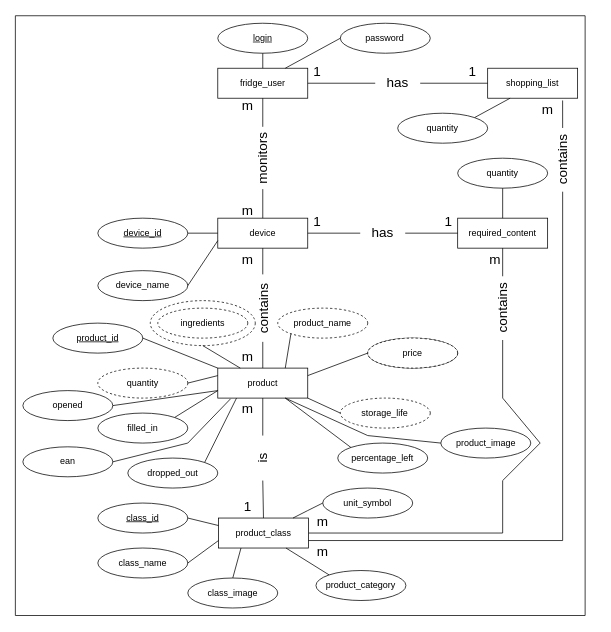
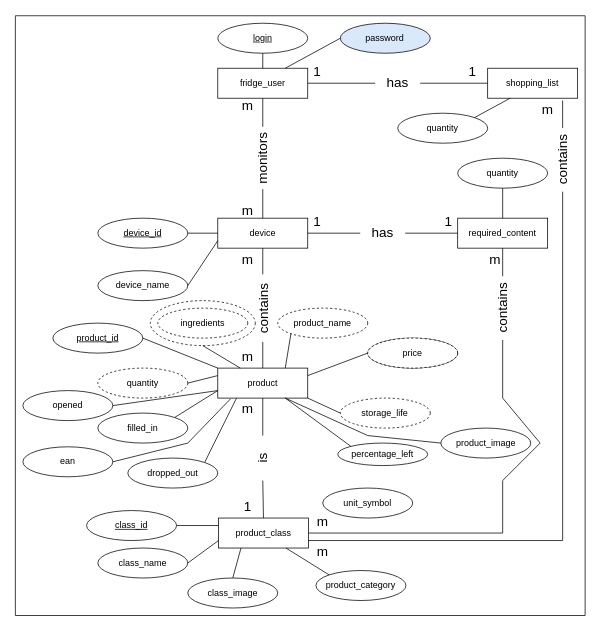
  <mxCell id="0" />
  <mxCell id="1" parent="0" />
  <mxCell id="2" value="" style="swimlane;startSize=0;fontSize=18;fillStyle=solid;gradientColor=none;fillColor=#FFFFFF;glass=0;" parent="1" vertex="1"><mxGeometry x="20" y="20" width="760" height="800" as="geometry" /></mxCell>
  <mxCell id="3" value="" style="ellipse;whiteSpace=wrap;html=1;fontSize=18;dashed=1;" parent="2" vertex="1"><mxGeometry x="180" y="380" width="140" height="60" as="geometry" /></mxCell>
  <mxCell id="4" value="unit_symbol" style="ellipse;whiteSpace=wrap;html=1;" parent="2" vertex="1"><mxGeometry x="410" y="630" width="120" height="40" as="geometry" /></mxCell>
  <mxCell id="5" value="product_category" style="ellipse;whiteSpace=wrap;html=1;" parent="2" vertex="1"><mxGeometry x="400.95" y="740" width="120" height="40" as="geometry" /></mxCell>
  <mxCell id="6" value="m" style="text;html=1;strokeColor=none;fillColor=none;align=center;verticalAlign=middle;whiteSpace=wrap;rounded=0;fontSize=18;" parent="2" vertex="1"><mxGeometry x="610" y="310" width="60" height="30" as="geometry" /></mxCell>
  <mxCell id="7" value="m" style="text;html=1;strokeColor=none;fillColor=none;align=center;verticalAlign=middle;whiteSpace=wrap;rounded=0;fontSize=18;" parent="2" vertex="1"><mxGeometry x="380" y="660" width="60" height="30" as="geometry" /></mxCell>
  <mxCell id="8" value="m" style="text;html=1;strokeColor=none;fillColor=none;align=center;verticalAlign=middle;whiteSpace=wrap;rounded=0;fontSize=18;" parent="2" vertex="1"><mxGeometry x="680" y="110" width="60" height="30" as="geometry" /></mxCell>
  <mxCell id="9" value="m" style="text;html=1;strokeColor=none;fillColor=none;align=center;verticalAlign=middle;whiteSpace=wrap;rounded=0;fontSize=18;" parent="2" vertex="1"><mxGeometry x="380" y="700" width="60" height="30" as="geometry" /></mxCell>
  <mxCell id="10" value="ingredients" style="ellipse;whiteSpace=wrap;html=1;dashed=1;" parent="2" vertex="1"><mxGeometry x="190" y="390" width="120" height="40" as="geometry" /></mxCell>
  <mxCell id="11" value="quantity" style="ellipse;whiteSpace=wrap;html=1;" parent="2" vertex="1"><mxGeometry x="590" y="190" width="120" height="40" as="geometry" /></mxCell>
  <mxCell id="12" value="quantity" style="ellipse;whiteSpace=wrap;html=1;" parent="2" vertex="1"><mxGeometry x="510" y="130" width="120" height="40" as="geometry" /></mxCell>
  <mxCell id="13" value="opened" style="ellipse;whiteSpace=wrap;html=1;" parent="2" vertex="1"><mxGeometry x="10" y="500" width="120" height="40" as="geometry" /></mxCell>
  <mxCell id="14" value="fridge_user" style="rounded=0;whiteSpace=wrap;html=1;" parent="1" vertex="1"><mxGeometry x="290" y="90" width="120" height="40" as="geometry" /></mxCell>
  <mxCell id="15" value="device" style="rounded=0;whiteSpace=wrap;html=1;" parent="1" vertex="1"><mxGeometry x="290" y="290" width="120" height="40" as="geometry" /></mxCell>
  <mxCell id="16" value="product" style="rounded=0;whiteSpace=wrap;html=1;" parent="1" vertex="1"><mxGeometry x="290" y="490" width="120" height="40" as="geometry" /></mxCell>
  <mxCell id="17" value="&lt;u&gt;login&lt;/u&gt;" style="ellipse;whiteSpace=wrap;html=1;" parent="1" vertex="1"><mxGeometry x="290" y="30" width="120" height="40" as="geometry" /></mxCell>
- <mxCell id="18" value="password" style="ellipse;whiteSpace=wrap;html=1;" parent="1" vertex="1"><mxGeometry x="453.45" y="30" width="120" height="40" as="geometry" /></mxCell>
+ <mxCell id="18" value="password" style="ellipse;whiteSpace=wrap;html=1;fillColor=#dae8fc;" parent="1" vertex="1"><mxGeometry x="453.45" y="30" width="120" height="40" as="geometry" /></mxCell>
  <mxCell id="19" value="&lt;u&gt;device_id&lt;/u&gt;" style="ellipse;whiteSpace=wrap;html=1;" parent="1" vertex="1"><mxGeometry x="130" y="290" width="120" height="40" as="geometry" /></mxCell>
  <mxCell id="20" value="device_name" style="ellipse;whiteSpace=wrap;html=1;" parent="1" vertex="1"><mxGeometry x="130" y="360" width="120" height="40" as="geometry" /></mxCell>
  <mxCell id="21" value="monitors" style="text;html=1;strokeColor=none;fillColor=none;align=center;verticalAlign=middle;whiteSpace=wrap;rounded=0;fontSize=18;rotation=-90;" parent="1" vertex="1"><mxGeometry x="308.45" y="194.7" width="83.12" height="30" as="geometry" /></mxCell>
  <mxCell id="22" value="" style="endArrow=none;html=1;rounded=0;fontSize=18;entryX=0.5;entryY=1;entryDx=0;entryDy=0;exitX=1;exitY=0.5;exitDx=0;exitDy=0;" parent="1" source="21" target="14" edge="1"><mxGeometry width="50" height="50" relative="1" as="geometry"><mxPoint x="460" y="380" as="sourcePoint" /><mxPoint x="510" y="330" as="targetPoint" /></mxGeometry></mxCell>
  <mxCell id="23" value="" style="endArrow=none;html=1;rounded=0;fontSize=18;entryX=0;entryY=0.5;entryDx=0;entryDy=0;exitX=0.5;exitY=0;exitDx=0;exitDy=0;" parent="1" source="15" target="21" edge="1"><mxGeometry width="50" height="50" relative="1" as="geometry"><mxPoint x="515" y="370" as="sourcePoint" /><mxPoint x="515" y="325" as="targetPoint" /></mxGeometry></mxCell>
  <mxCell id="24" value="" style="endArrow=none;html=1;rounded=0;fontSize=18;exitX=1;exitY=0.5;exitDx=0;exitDy=0;entryX=0;entryY=0.5;entryDx=0;entryDy=0;" parent="1" source="19" target="15" edge="1"><mxGeometry width="50" height="50" relative="1" as="geometry"><mxPoint x="460" y="380" as="sourcePoint" /><mxPoint x="510" y="330" as="targetPoint" /></mxGeometry></mxCell>
  <mxCell id="25" value="" style="endArrow=none;html=1;rounded=0;fontSize=18;exitX=1;exitY=0.5;exitDx=0;exitDy=0;entryX=0;entryY=0.75;entryDx=0;entryDy=0;" parent="1" source="20" target="15" edge="1"><mxGeometry width="50" height="50" relative="1" as="geometry"><mxPoint x="460" y="380" as="sourcePoint" /><mxPoint x="510" y="330" as="targetPoint" /></mxGeometry></mxCell>
  <mxCell id="26" value="" style="endArrow=none;html=1;rounded=0;fontSize=18;entryX=0.5;entryY=1;entryDx=0;entryDy=0;exitX=0.5;exitY=0;exitDx=0;exitDy=0;" parent="1" source="14" target="17" edge="1"><mxGeometry width="50" height="50" relative="1" as="geometry"><mxPoint x="460" y="380" as="sourcePoint" /><mxPoint x="510" y="330" as="targetPoint" /></mxGeometry></mxCell>
  <mxCell id="27" value="" style="endArrow=none;html=1;rounded=0;fontSize=18;entryX=0;entryY=0.5;entryDx=0;entryDy=0;exitX=0.75;exitY=0;exitDx=0;exitDy=0;" parent="1" source="14" target="18" edge="1"><mxGeometry width="50" height="50" relative="1" as="geometry"><mxPoint x="460" y="380" as="sourcePoint" /><mxPoint x="510" y="330" as="targetPoint" /></mxGeometry></mxCell>
  <mxCell id="28" value="" style="endArrow=none;html=1;rounded=0;fontSize=18;entryX=0.5;entryY=1;entryDx=0;entryDy=0;exitX=1;exitY=0.5;exitDx=0;exitDy=0;" parent="1" target="15" edge="1"><mxGeometry width="50" height="50" relative="1" as="geometry"><mxPoint x="350" y="365" as="sourcePoint" /><mxPoint x="430" y="330" as="targetPoint" /></mxGeometry></mxCell>
  <mxCell id="29" value="" style="endArrow=none;html=1;rounded=0;fontSize=18;entryX=0;entryY=0.5;entryDx=0;entryDy=0;exitX=0.5;exitY=0;exitDx=0;exitDy=0;" parent="1" source="16" edge="1"><mxGeometry width="50" height="50" relative="1" as="geometry"><mxPoint x="360" y="300" as="sourcePoint" /><mxPoint x="350" y="455" as="targetPoint" /></mxGeometry></mxCell>
  <mxCell id="30" value="shopping_list" style="rounded=0;whiteSpace=wrap;html=1;" parent="1" vertex="1"><mxGeometry x="650" y="90" width="120" height="40" as="geometry" /></mxCell>
  <mxCell id="31" value="has" style="text;html=1;strokeColor=none;fillColor=none;align=center;verticalAlign=middle;whiteSpace=wrap;rounded=0;fontSize=18;" parent="1" vertex="1"><mxGeometry x="500" y="95" width="60" height="30" as="geometry" /></mxCell>
  <mxCell id="32" value="" style="endArrow=none;html=1;rounded=0;fontSize=18;entryX=0;entryY=0.5;entryDx=0;entryDy=0;exitX=1;exitY=0.5;exitDx=0;exitDy=0;" parent="1" source="14" target="31" edge="1"><mxGeometry width="50" height="50" relative="1" as="geometry"><mxPoint x="380" y="380" as="sourcePoint" /><mxPoint x="430" y="330" as="targetPoint" /></mxGeometry></mxCell>
  <mxCell id="33" value="" style="endArrow=none;html=1;rounded=0;fontSize=18;entryX=1;entryY=0.5;entryDx=0;entryDy=0;exitX=0;exitY=0.5;exitDx=0;exitDy=0;" parent="1" source="30" target="31" edge="1"><mxGeometry width="50" height="50" relative="1" as="geometry"><mxPoint x="420" y="120" as="sourcePoint" /><mxPoint x="510" y="120" as="targetPoint" /></mxGeometry></mxCell>
  <mxCell id="34" value="required_content" style="rounded=0;whiteSpace=wrap;html=1;" parent="1" vertex="1"><mxGeometry x="610" y="290" width="120" height="40" as="geometry" /></mxCell>
  <mxCell id="35" value="has" style="text;html=1;strokeColor=none;fillColor=none;align=center;verticalAlign=middle;whiteSpace=wrap;rounded=0;fontSize=18;" parent="1" vertex="1"><mxGeometry x="480" y="295" width="60" height="30" as="geometry" /></mxCell>
  <mxCell id="36" value="" style="endArrow=none;html=1;rounded=0;fontSize=18;entryX=0;entryY=0.5;entryDx=0;entryDy=0;exitX=1;exitY=0.5;exitDx=0;exitDy=0;" parent="1" source="15" target="35" edge="1"><mxGeometry width="50" height="50" relative="1" as="geometry"><mxPoint x="380" y="380" as="sourcePoint" /><mxPoint x="430" y="330" as="targetPoint" /></mxGeometry></mxCell>
  <mxCell id="37" value="" style="endArrow=none;html=1;rounded=0;fontSize=18;entryX=1;entryY=0.5;entryDx=0;entryDy=0;exitX=0;exitY=0.5;exitDx=0;exitDy=0;" parent="1" source="34" target="35" edge="1"><mxGeometry width="50" height="50" relative="1" as="geometry"><mxPoint x="380" y="380" as="sourcePoint" /><mxPoint x="430" y="330" as="targetPoint" /></mxGeometry></mxCell>
  <mxCell id="38" value="" style="endArrow=none;html=1;rounded=0;fontSize=18;entryX=1;entryY=0.5;entryDx=0;entryDy=0;exitX=0.833;exitY=1.075;exitDx=0;exitDy=0;exitPerimeter=0;" parent="1" source="30" target="39" edge="1"><mxGeometry width="50" height="50" relative="1" as="geometry"><mxPoint x="380" y="380" as="sourcePoint" /><mxPoint x="430" y="330" as="targetPoint" /></mxGeometry></mxCell>
  <mxCell id="39" value="contains" style="text;html=1;strokeColor=none;fillColor=none;align=center;verticalAlign=middle;whiteSpace=wrap;rounded=0;fontSize=18;rotation=-90;" parent="1" vertex="1"><mxGeometry x="707.5" y="197.2" width="85" height="30" as="geometry" /></mxCell>
  <mxCell id="40" value="" style="endArrow=none;html=1;rounded=0;fontSize=18;entryX=0;entryY=0.5;entryDx=0;entryDy=0;" parent="1" target="39" edge="1"><mxGeometry width="50" height="50" relative="1" as="geometry"><mxPoint x="410" y="720" as="sourcePoint" /><mxPoint x="430" y="330" as="targetPoint" /><Array as="points"><mxPoint x="750" y="720" /></Array></mxGeometry></mxCell>
  <mxCell id="41" value="contains" style="text;html=1;strokeColor=none;fillColor=none;align=center;verticalAlign=middle;whiteSpace=wrap;rounded=0;fontSize=18;rotation=-90;" parent="1" vertex="1"><mxGeometry x="627.5" y="395" width="85" height="30" as="geometry" /></mxCell>
  <mxCell id="42" value="" style="endArrow=none;html=1;rounded=0;fontSize=18;entryX=0.5;entryY=1;entryDx=0;entryDy=0;exitX=1;exitY=0.5;exitDx=0;exitDy=0;" parent="1" source="41" target="34" edge="1"><mxGeometry width="50" height="50" relative="1" as="geometry"><mxPoint x="380" y="380" as="sourcePoint" /><mxPoint x="430" y="330" as="targetPoint" /></mxGeometry></mxCell>
  <mxCell id="43" value="" style="endArrow=none;html=1;rounded=0;fontSize=18;entryX=0;entryY=0.5;entryDx=0;entryDy=0;exitX=1;exitY=0.5;exitDx=0;exitDy=0;" parent="1" source="56" target="41" edge="1"><mxGeometry width="50" height="50" relative="1" as="geometry"><mxPoint x="380" y="380" as="sourcePoint" /><mxPoint x="430" y="330" as="targetPoint" /><Array as="points"><mxPoint x="670" y="710" /><mxPoint x="670" y="640" /><mxPoint x="720" y="590" /><mxPoint x="670" y="530" /></Array></mxGeometry></mxCell>
  <mxCell id="44" value="contains" style="text;html=1;strokeColor=none;fillColor=none;align=center;verticalAlign=middle;whiteSpace=wrap;rounded=0;fontSize=18;rotation=-90;" parent="1" vertex="1"><mxGeometry x="308.45" y="395" width="85" height="30" as="geometry" /></mxCell>
  <mxCell id="45" value="1" style="text;html=1;strokeColor=none;fillColor=none;align=center;verticalAlign=middle;whiteSpace=wrap;rounded=0;fontSize=18;" parent="1" vertex="1"><mxGeometry x="393.45" y="280" width="60" height="30" as="geometry" /></mxCell>
  <mxCell id="46" value="1" style="text;html=1;strokeColor=none;fillColor=none;align=center;verticalAlign=middle;whiteSpace=wrap;rounded=0;fontSize=18;" parent="1" vertex="1"><mxGeometry x="567.5" y="280" width="60" height="30" as="geometry" /></mxCell>
  <mxCell id="47" value="1" style="text;html=1;strokeColor=none;fillColor=none;align=center;verticalAlign=middle;whiteSpace=wrap;rounded=0;fontSize=18;" parent="1" vertex="1"><mxGeometry x="393.45" y="80" width="60" height="30" as="geometry" /></mxCell>
  <mxCell id="48" value="1" style="text;html=1;strokeColor=none;fillColor=none;align=center;verticalAlign=middle;whiteSpace=wrap;rounded=0;fontSize=18;" parent="1" vertex="1"><mxGeometry x="600" y="80" width="60" height="30" as="geometry" /></mxCell>
  <mxCell id="49" value="product_name" style="ellipse;whiteSpace=wrap;html=1;dashed=1;" parent="1" vertex="1"><mxGeometry x="370" y="410" width="120" height="40" as="geometry" /></mxCell>
  <mxCell id="50" value="price" style="ellipse;whiteSpace=wrap;html=1;" parent="1" vertex="1"><mxGeometry x="490" y="450" width="120" height="40" as="geometry" /></mxCell>
  <mxCell id="51" value="filled_in" style="ellipse;whiteSpace=wrap;html=1;" parent="1" vertex="1"><mxGeometry x="130" y="550" width="120" height="40" as="geometry" /></mxCell>
  <mxCell id="52" value="quantity" style="ellipse;whiteSpace=wrap;html=1;dashed=1;" parent="1" vertex="1"><mxGeometry x="130" y="490" width="120" height="40" as="geometry" /></mxCell>
  <mxCell id="53" value="storage_life" style="ellipse;whiteSpace=wrap;html=1;dashed=1;" parent="1" vertex="1"><mxGeometry x="453.45" y="530" width="120" height="40" as="geometry" /></mxCell>
- <mxCell id="54" value="percentage_left" style="ellipse;whiteSpace=wrap;html=1;" parent="1" vertex="1"><mxGeometry x="450" y="590" width="120" height="40" as="geometry" /></mxCell>
+ <mxCell id="54" value="percentage_left" style="ellipse;whiteSpace=wrap;html=1;" parent="1" vertex="1"><mxGeometry x="450" y="590" width="120" height="30" as="geometry" /></mxCell>
  <mxCell id="55" value="dropped_out" style="ellipse;whiteSpace=wrap;html=1;" parent="1" vertex="1"><mxGeometry x="170" y="610" width="120" height="40" as="geometry" /></mxCell>
  <mxCell id="56" value="product_class" style="rounded=0;whiteSpace=wrap;html=1;" parent="1" vertex="1"><mxGeometry x="290.95" y="690" width="120" height="40" as="geometry" /></mxCell>
  <mxCell id="57" value="is" style="text;html=1;strokeColor=none;fillColor=none;align=center;verticalAlign=middle;whiteSpace=wrap;rounded=0;fontSize=18;rotation=-90;" parent="1" vertex="1"><mxGeometry x="320" y="595" width="60" height="30" as="geometry" /></mxCell>
  <mxCell id="58" value="" style="endArrow=none;html=1;rounded=0;fontSize=18;entryX=0.5;entryY=1;entryDx=0;entryDy=0;exitX=1;exitY=0.5;exitDx=0;exitDy=0;" parent="1" source="57" target="16" edge="1"><mxGeometry width="50" height="50" relative="1" as="geometry"><mxPoint x="360" y="500" as="sourcePoint" /><mxPoint x="360" y="465" as="targetPoint" /></mxGeometry></mxCell>
  <mxCell id="59" value="" style="endArrow=none;html=1;rounded=0;fontSize=18;entryX=0;entryY=0.5;entryDx=0;entryDy=0;exitX=0.5;exitY=0;exitDx=0;exitDy=0;" parent="1" source="56" target="57" edge="1"><mxGeometry width="50" height="50" relative="1" as="geometry"><mxPoint x="370" y="510" as="sourcePoint" /><mxPoint x="370" y="475" as="targetPoint" /></mxGeometry></mxCell>
  <mxCell id="60" value="m" style="text;html=1;strokeColor=none;fillColor=none;align=center;verticalAlign=middle;whiteSpace=wrap;rounded=0;fontSize=18;" parent="1" vertex="1"><mxGeometry x="300" y="530" width="60" height="30" as="geometry" /></mxCell>
  <mxCell id="61" value="1" style="text;html=1;strokeColor=none;fillColor=none;align=center;verticalAlign=middle;whiteSpace=wrap;rounded=0;fontSize=18;" parent="1" vertex="1"><mxGeometry x="300" y="660" width="60" height="30" as="geometry" /></mxCell>
  <mxCell id="62" value="m" style="text;html=1;strokeColor=none;fillColor=none;align=center;verticalAlign=middle;whiteSpace=wrap;rounded=0;fontSize=18;" parent="1" vertex="1"><mxGeometry x="300" y="330" width="60" height="30" as="geometry" /></mxCell>
  <mxCell id="63" value="m" style="text;html=1;strokeColor=none;fillColor=none;align=center;verticalAlign=middle;whiteSpace=wrap;rounded=0;fontSize=18;" parent="1" vertex="1"><mxGeometry x="300" y="460" width="60" height="30" as="geometry" /></mxCell>
  <mxCell id="64" value="m" style="text;html=1;strokeColor=none;fillColor=none;align=center;verticalAlign=middle;whiteSpace=wrap;rounded=0;fontSize=18;" parent="1" vertex="1"><mxGeometry x="300" y="265" width="60" height="30" as="geometry" /></mxCell>
  <mxCell id="65" value="m" style="text;html=1;strokeColor=none;fillColor=none;align=center;verticalAlign=middle;whiteSpace=wrap;rounded=0;fontSize=18;" parent="1" vertex="1"><mxGeometry x="300" y="124.7" width="60" height="30" as="geometry" /></mxCell>
  <mxCell id="66" value="" style="endArrow=none;html=1;rounded=0;fontSize=18;exitX=0.75;exitY=0;exitDx=0;exitDy=0;entryX=0;entryY=1;entryDx=0;entryDy=0;" parent="1" source="16" target="49" edge="1"><mxGeometry width="50" height="50" relative="1" as="geometry"><mxPoint x="380" y="450" as="sourcePoint" /><mxPoint x="430" y="400" as="targetPoint" /></mxGeometry></mxCell>
  <mxCell id="67" value="" style="endArrow=none;html=1;rounded=0;fontSize=18;entryX=0;entryY=0.5;entryDx=0;entryDy=0;exitX=1;exitY=0.25;exitDx=0;exitDy=0;" parent="1" source="16" target="50" edge="1"><mxGeometry width="50" height="50" relative="1" as="geometry"><mxPoint x="380" y="450" as="sourcePoint" /><mxPoint x="430" y="400" as="targetPoint" /><Array as="points" /></mxGeometry></mxCell>
  <mxCell id="68" value="" style="endArrow=none;html=1;rounded=0;fontSize=18;exitX=0;exitY=0.25;exitDx=0;exitDy=0;entryX=1;entryY=0.5;entryDx=0;entryDy=0;" parent="1" source="16" target="52" edge="1"><mxGeometry width="50" height="50" relative="1" as="geometry"><mxPoint x="380" y="450" as="sourcePoint" /><mxPoint x="430" y="400" as="targetPoint" /></mxGeometry></mxCell>
  <mxCell id="69" value="" style="endArrow=none;html=1;rounded=0;fontSize=18;exitX=1;exitY=0;exitDx=0;exitDy=0;entryX=0;entryY=0.75;entryDx=0;entryDy=0;" parent="1" source="51" target="16" edge="1"><mxGeometry width="50" height="50" relative="1" as="geometry"><mxPoint x="560" y="450" as="sourcePoint" /><mxPoint x="610" y="400" as="targetPoint" /></mxGeometry></mxCell>
  <mxCell id="70" value="" style="endArrow=none;html=1;rounded=0;fontSize=18;exitX=1;exitY=0;exitDx=0;exitDy=0;entryX=0.25;entryY=0;entryDx=0;entryDy=0;" parent="1" source="55" target="60" edge="1"><mxGeometry width="50" height="50" relative="1" as="geometry"><mxPoint x="560" y="450" as="sourcePoint" /><mxPoint x="610" y="400" as="targetPoint" /></mxGeometry></mxCell>
  <mxCell id="71" value="" style="endArrow=none;html=1;rounded=0;fontSize=18;exitX=0;exitY=0.5;exitDx=0;exitDy=0;entryX=1;entryY=1;entryDx=0;entryDy=0;" parent="1" source="53" target="16" edge="1"><mxGeometry width="50" height="50" relative="1" as="geometry"><mxPoint x="560" y="450" as="sourcePoint" /><mxPoint x="610" y="400" as="targetPoint" /><Array as="points" /></mxGeometry></mxCell>
  <mxCell id="72" value="" style="endArrow=none;html=1;rounded=0;fontSize=18;entryX=0;entryY=0;entryDx=0;entryDy=0;exitX=0.75;exitY=1;exitDx=0;exitDy=0;" parent="1" source="16" target="54" edge="1"><mxGeometry width="50" height="50" relative="1" as="geometry"><mxPoint x="560" y="450" as="sourcePoint" /><mxPoint x="610" y="400" as="targetPoint" /><Array as="points" /></mxGeometry></mxCell>
  <mxCell id="73" value="price" style="ellipse;whiteSpace=wrap;html=1;dashed=1;" parent="1" vertex="1"><mxGeometry x="490" y="450" width="120" height="40" as="geometry" /></mxCell>
  <mxCell id="74" value="&lt;u&gt;product_id&lt;/u&gt;" style="ellipse;whiteSpace=wrap;html=1;" parent="1" vertex="1"><mxGeometry x="70" y="430" width="120" height="40" as="geometry" /></mxCell>
  <mxCell id="75" value="" style="endArrow=none;html=1;rounded=0;fontSize=18;exitX=1;exitY=0.5;exitDx=0;exitDy=0;entryX=0;entryY=0;entryDx=0;entryDy=0;" parent="1" source="74" target="16" edge="1"><mxGeometry width="50" height="50" relative="1" as="geometry"><mxPoint x="560" y="450" as="sourcePoint" /><mxPoint x="610" y="400" as="targetPoint" /></mxGeometry></mxCell>
- <mxCell id="76" value="&lt;u&gt;class_id&lt;/u&gt;" style="ellipse;whiteSpace=wrap;html=1;" parent="1" vertex="1"><mxGeometry x="130" y="670" width="120" height="40" as="geometry" /></mxCell>
+ <mxCell id="76" value="&lt;u&gt;class_id&lt;/u&gt;" style="ellipse;whiteSpace=wrap;html=1;" parent="1" vertex="1"><mxGeometry x="115" y="680" width="120" height="40" as="geometry" /></mxCell>
  <mxCell id="77" value="class_name" style="ellipse;whiteSpace=wrap;html=1;" parent="1" vertex="1"><mxGeometry x="130" y="730" width="120" height="40" as="geometry" /></mxCell>
  <mxCell id="78" value="product_image" style="ellipse;whiteSpace=wrap;html=1;dashed=0;" parent="1" vertex="1"><mxGeometry x="587.5" y="570" width="120" height="40" as="geometry" /></mxCell>
  <mxCell id="79" value="" style="endArrow=none;html=1;rounded=0;fontSize=18;exitX=0;exitY=0.5;exitDx=0;exitDy=0;" parent="1" source="78" edge="1"><mxGeometry width="50" height="50" relative="1" as="geometry"><mxPoint x="560" y="560" as="sourcePoint" /><mxPoint x="380" y="530" as="targetPoint" /><Array as="points"><mxPoint x="490" y="580" /></Array></mxGeometry></mxCell>
  <mxCell id="80" value="class_image" style="ellipse;whiteSpace=wrap;html=1;" parent="1" vertex="1"><mxGeometry x="250" y="770" width="120" height="40" as="geometry" /></mxCell>
  <mxCell id="81" value="ean" style="ellipse;whiteSpace=wrap;html=1;" parent="1" vertex="1"><mxGeometry x="30" y="595" width="120" height="40" as="geometry" /></mxCell>
  <mxCell id="82" value="" style="endArrow=none;html=1;rounded=0;fontSize=18;exitX=1;exitY=0.5;exitDx=0;exitDy=0;entryX=0.117;entryY=0.033;entryDx=0;entryDy=0;entryPerimeter=0;" parent="1" source="81" target="60" edge="1"><mxGeometry width="50" height="50" relative="1" as="geometry"><mxPoint x="560" y="560" as="sourcePoint" /><mxPoint x="320" y="530" as="targetPoint" /><Array as="points"><mxPoint x="250" y="590" /></Array></mxGeometry></mxCell>
  <mxCell id="83" value="" style="endArrow=none;html=1;rounded=0;fontSize=18;entryX=1;entryY=0.5;entryDx=0;entryDy=0;exitX=0;exitY=0.25;exitDx=0;exitDy=0;" parent="1" source="56" target="76" edge="1"><mxGeometry width="50" height="50" relative="1" as="geometry"><mxPoint x="560" y="560" as="sourcePoint" /><mxPoint x="610" y="510" as="targetPoint" /></mxGeometry></mxCell>
  <mxCell id="84" value="" style="endArrow=none;html=1;rounded=0;fontSize=18;entryX=1;entryY=0.5;entryDx=0;entryDy=0;exitX=0;exitY=0.75;exitDx=0;exitDy=0;" parent="1" source="56" target="77" edge="1"><mxGeometry width="50" height="50" relative="1" as="geometry"><mxPoint x="560" y="560" as="sourcePoint" /><mxPoint x="610" y="510" as="targetPoint" /></mxGeometry></mxCell>
  <mxCell id="85" value="" style="endArrow=none;html=1;rounded=0;fontSize=18;entryX=0.25;entryY=1;entryDx=0;entryDy=0;exitX=0.5;exitY=0;exitDx=0;exitDy=0;" parent="1" source="80" target="56" edge="1"><mxGeometry width="50" height="50" relative="1" as="geometry"><mxPoint x="560" y="560" as="sourcePoint" /><mxPoint x="610" y="510" as="targetPoint" /></mxGeometry></mxCell>
- <mxCell id="86" value="" style="endArrow=none;html=1;rounded=0;fontSize=18;entryX=0;entryY=0.5;entryDx=0;entryDy=0;" parent="1" source="56" target="4" edge="1"><mxGeometry width="50" height="50" relative="1" as="geometry"><mxPoint x="560" y="560" as="sourcePoint" /><mxPoint x="450" y="710" as="targetPoint" /><Array as="points"><mxPoint x="410" y="680" /></Array></mxGeometry></mxCell>
  <mxCell id="87" value="" style="endArrow=none;html=1;rounded=0;fontSize=18;exitX=0;exitY=0;exitDx=0;exitDy=0;entryX=0.75;entryY=1;entryDx=0;entryDy=0;" parent="1" source="5" target="56" edge="1"><mxGeometry width="50" height="50" relative="1" as="geometry"><mxPoint x="430.503" y="758.787" as="sourcePoint" /><mxPoint x="460" y="530" as="targetPoint" /></mxGeometry></mxCell>
  <mxCell id="88" value="" style="endArrow=none;html=1;rounded=0;fontSize=18;entryX=0.5;entryY=1;entryDx=0;entryDy=0;exitX=0.25;exitY=0;exitDx=0;exitDy=0;" parent="1" source="16" target="3" edge="1"><mxGeometry width="50" height="50" relative="1" as="geometry"><mxPoint x="410" y="530" as="sourcePoint" /><mxPoint x="460" y="480" as="targetPoint" /></mxGeometry></mxCell>
  <mxCell id="89" value="" style="endArrow=none;html=1;rounded=0;fontSize=18;entryX=0.5;entryY=1;entryDx=0;entryDy=0;exitX=0.5;exitY=0;exitDx=0;exitDy=0;" parent="1" source="34" target="11" edge="1"><mxGeometry width="50" height="50" relative="1" as="geometry"><mxPoint x="410" y="430" as="sourcePoint" /><mxPoint x="460" y="380" as="targetPoint" /></mxGeometry></mxCell>
  <mxCell id="90" value="" style="endArrow=none;html=1;rounded=0;fontSize=18;entryX=0.25;entryY=1;entryDx=0;entryDy=0;exitX=1;exitY=0;exitDx=0;exitDy=0;" parent="1" source="12" target="30" edge="1"><mxGeometry width="50" height="50" relative="1" as="geometry"><mxPoint x="680" y="300" as="sourcePoint" /><mxPoint x="680" y="260" as="targetPoint" /></mxGeometry></mxCell>
  <mxCell id="91" value="" style="endArrow=none;html=1;rounded=0;exitX=1;exitY=0.5;exitDx=0;exitDy=0;entryX=0;entryY=0.75;entryDx=0;entryDy=0;" parent="1" source="13" target="16" edge="1"><mxGeometry width="50" height="50" relative="1" as="geometry"><mxPoint x="410" y="530" as="sourcePoint" /><mxPoint x="460" y="480" as="targetPoint" /></mxGeometry></mxCell>
